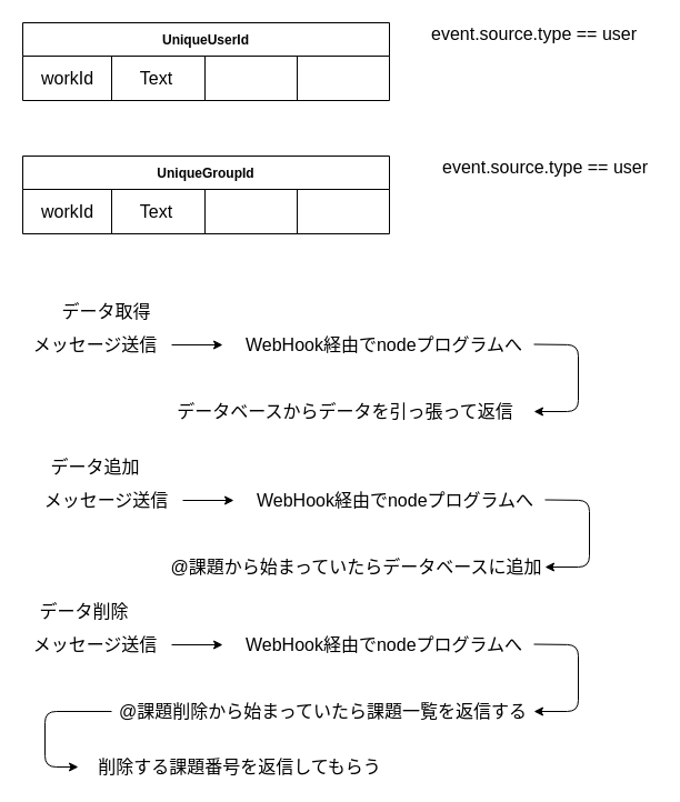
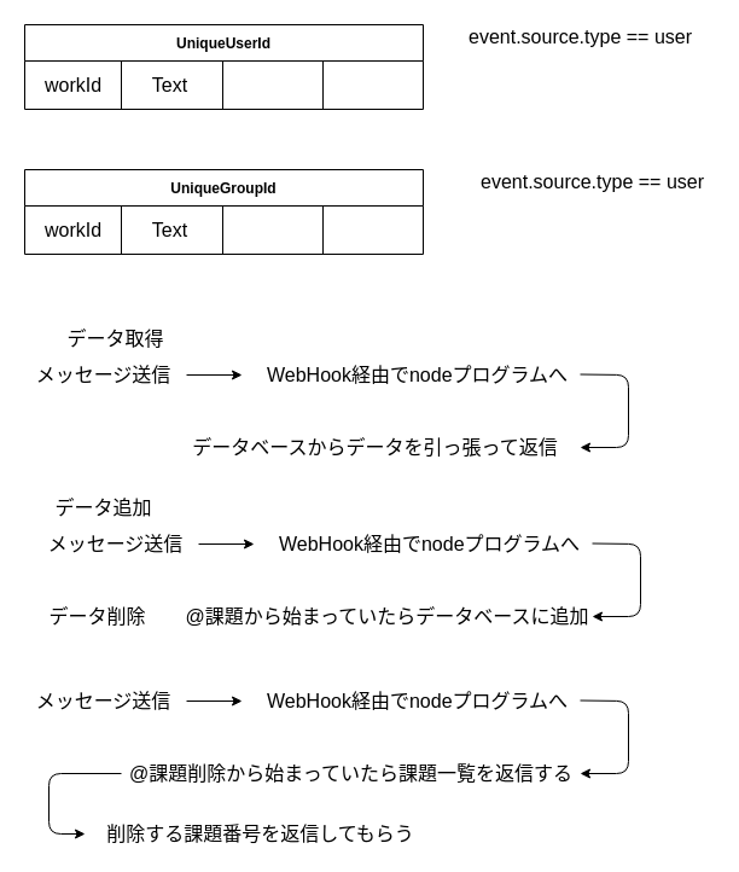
  <mxCell id="0" />
  <mxCell id="1" parent="0" />
  <mxCell id="2" value="" style="group" vertex="1" connectable="0" parent="1"><mxGeometry x="20" y="20" width="330" height="70" as="geometry" /></mxCell>
  <mxCell id="3" value="UniqueUserId" style="shape=table;startSize=30;container=1;collapsible=0;childLayout=tableLayout;fontStyle=1;align=center;pointerEvents=1;" vertex="1" parent="2"><mxGeometry width="330" height="70" as="geometry" /></mxCell>
  <mxCell id="4" style="shape=partialRectangle;html=1;whiteSpace=wrap;collapsible=0;dropTarget=0;pointerEvents=0;fillColor=none;top=0;left=0;bottom=0;right=0;points=[[0,0.5],[1,0.5]];portConstraint=eastwest;" vertex="1" parent="3"><mxGeometry y="30" width="330" height="40" as="geometry" /></mxCell>
  <mxCell id="5" style="shape=partialRectangle;html=1;whiteSpace=wrap;connectable=0;fillColor=none;top=0;left=0;bottom=0;right=0;overflow=hidden;pointerEvents=1;" vertex="1" parent="4"><mxGeometry width="80" height="40" as="geometry"><mxRectangle width="80" height="40" as="alternateBounds" /></mxGeometry></mxCell>
  <mxCell id="6" style="shape=partialRectangle;html=1;whiteSpace=wrap;connectable=0;fillColor=none;top=0;left=0;bottom=0;right=0;overflow=hidden;pointerEvents=1;" vertex="1" parent="4"><mxGeometry x="80" width="84" height="40" as="geometry"><mxRectangle width="84" height="40" as="alternateBounds" /></mxGeometry></mxCell>
  <mxCell id="7" style="shape=partialRectangle;html=1;whiteSpace=wrap;connectable=0;fillColor=none;top=0;left=0;bottom=0;right=0;overflow=hidden;pointerEvents=1;" vertex="1" parent="4"><mxGeometry x="164" width="83" height="40" as="geometry"><mxRectangle width="83" height="40" as="alternateBounds" /></mxGeometry></mxCell>
  <mxCell id="8" style="shape=partialRectangle;html=1;whiteSpace=wrap;connectable=0;fillColor=none;top=0;left=0;bottom=0;right=0;overflow=hidden;pointerEvents=1;" vertex="1" parent="4"><mxGeometry x="247" width="83" height="40" as="geometry"><mxRectangle width="83" height="40" as="alternateBounds" /></mxGeometry></mxCell>
  <mxCell id="9" value="&lt;span style=&quot;font-size: 16px&quot;&gt;workId&lt;/span&gt;" style="text;html=1;resizable=0;autosize=1;align=center;verticalAlign=middle;points=[];fillColor=none;strokeColor=none;rounded=0;" vertex="1" parent="2"><mxGeometry x="10" y="40" width="60" height="20" as="geometry" /></mxCell>
  <mxCell id="10" value="&lt;span style=&quot;font-size: 16px&quot;&gt;Text&lt;/span&gt;" style="text;html=1;resizable=0;autosize=1;align=center;verticalAlign=middle;points=[];fillColor=none;strokeColor=none;rounded=0;" vertex="1" parent="2"><mxGeometry x="100" y="40" width="40" height="20" as="geometry" /></mxCell>
  <mxCell id="11" value="" style="group" vertex="1" connectable="0" parent="1"><mxGeometry x="20" y="140" width="330" height="70" as="geometry" /></mxCell>
  <mxCell id="12" value="UniqueGroupId" style="shape=table;startSize=30;container=1;collapsible=0;childLayout=tableLayout;fontStyle=1;align=center;pointerEvents=1;" vertex="1" parent="11"><mxGeometry width="330" height="70" as="geometry" /></mxCell>
  <mxCell id="13" style="shape=partialRectangle;html=1;whiteSpace=wrap;collapsible=0;dropTarget=0;pointerEvents=0;fillColor=none;top=0;left=0;bottom=0;right=0;points=[[0,0.5],[1,0.5]];portConstraint=eastwest;" vertex="1" parent="12"><mxGeometry y="30" width="330" height="40" as="geometry" /></mxCell>
  <mxCell id="14" style="shape=partialRectangle;html=1;whiteSpace=wrap;connectable=0;fillColor=none;top=0;left=0;bottom=0;right=0;overflow=hidden;pointerEvents=1;" vertex="1" parent="13"><mxGeometry width="80" height="40" as="geometry"><mxRectangle width="80" height="40" as="alternateBounds" /></mxGeometry></mxCell>
  <mxCell id="15" style="shape=partialRectangle;html=1;whiteSpace=wrap;connectable=0;fillColor=none;top=0;left=0;bottom=0;right=0;overflow=hidden;pointerEvents=1;" vertex="1" parent="13"><mxGeometry x="80" width="84" height="40" as="geometry"><mxRectangle width="84" height="40" as="alternateBounds" /></mxGeometry></mxCell>
  <mxCell id="16" style="shape=partialRectangle;html=1;whiteSpace=wrap;connectable=0;fillColor=none;top=0;left=0;bottom=0;right=0;overflow=hidden;pointerEvents=1;" vertex="1" parent="13"><mxGeometry x="164" width="83" height="40" as="geometry"><mxRectangle width="83" height="40" as="alternateBounds" /></mxGeometry></mxCell>
  <mxCell id="17" style="shape=partialRectangle;html=1;whiteSpace=wrap;connectable=0;fillColor=none;top=0;left=0;bottom=0;right=0;overflow=hidden;pointerEvents=1;" vertex="1" parent="13"><mxGeometry x="247" width="83" height="40" as="geometry"><mxRectangle width="83" height="40" as="alternateBounds" /></mxGeometry></mxCell>
  <mxCell id="18" value="&lt;span style=&quot;font-size: 16px&quot;&gt;workId&lt;/span&gt;" style="text;html=1;resizable=0;autosize=1;align=center;verticalAlign=middle;points=[];fillColor=none;strokeColor=none;rounded=0;" vertex="1" parent="11"><mxGeometry x="10" y="40" width="60" height="20" as="geometry" /></mxCell>
  <mxCell id="19" value="&lt;span style=&quot;font-size: 16px&quot;&gt;Text&lt;/span&gt;" style="text;html=1;resizable=0;autosize=1;align=center;verticalAlign=middle;points=[];fillColor=none;strokeColor=none;rounded=0;" vertex="1" parent="11"><mxGeometry x="100" y="40" width="40" height="20" as="geometry" /></mxCell>
  <mxCell id="20" value="メッセージ送信" style="text;html=1;resizable=0;autosize=1;align=center;verticalAlign=middle;points=[];fillColor=none;strokeColor=none;rounded=0;fontSize=16;" vertex="1" parent="1"><mxGeometry x="20" y="300" width="130" height="20" as="geometry" /></mxCell>
  <mxCell id="21" value="" style="endArrow=classic;html=1;fontSize=16;exitX=1.031;exitY=0.5;exitDx=0;exitDy=0;exitPerimeter=0;" edge="1" parent="1" source="20"><mxGeometry width="50" height="50" relative="1" as="geometry"><mxPoint x="160" y="280" as="sourcePoint" /><mxPoint x="200" y="310" as="targetPoint" /></mxGeometry></mxCell>
  <mxCell id="22" value="WebHook経由でnodeプログラムへ" style="text;html=1;resizable=0;autosize=1;align=center;verticalAlign=middle;points=[];fillColor=none;strokeColor=none;rounded=0;fontSize=16;" vertex="1" parent="1"><mxGeometry x="210" y="300" width="270" height="20" as="geometry" /></mxCell>
  <mxCell id="23" value="" style="endArrow=classic;html=1;fontSize=16;exitX=1.031;exitY=0.5;exitDx=0;exitDy=0;exitPerimeter=0;" edge="1" parent="1"><mxGeometry width="50" height="50" relative="1" as="geometry"><mxPoint x="480" y="309.5" as="sourcePoint" /><mxPoint x="480" y="370" as="targetPoint" /><Array as="points"><mxPoint x="520" y="310" /><mxPoint x="520" y="370" /></Array></mxGeometry></mxCell>
  <mxCell id="24" value="データベースからデータを引っ張って返信" style="text;html=1;resizable=0;autosize=1;align=center;verticalAlign=middle;points=[];fillColor=none;strokeColor=none;rounded=0;fontSize=16;" vertex="1" parent="1"><mxGeometry x="150" y="360" width="320" height="20" as="geometry" /></mxCell>
  <mxCell id="25" value="メッセージ送信&lt;br&gt;" style="text;html=1;resizable=0;autosize=1;align=center;verticalAlign=middle;points=[];fillColor=none;strokeColor=none;rounded=0;fontSize=16;" vertex="1" parent="1"><mxGeometry x="30" y="440" width="130" height="20" as="geometry" /></mxCell>
  <mxCell id="26" value="" style="endArrow=classic;html=1;fontSize=16;exitX=1.031;exitY=0.5;exitDx=0;exitDy=0;exitPerimeter=0;" edge="1" parent="1" source="25"><mxGeometry width="50" height="50" relative="1" as="geometry"><mxPoint x="170" y="420" as="sourcePoint" /><mxPoint x="210" y="450" as="targetPoint" /></mxGeometry></mxCell>
  <mxCell id="27" value="WebHook経由でnodeプログラムへ" style="text;html=1;resizable=0;autosize=1;align=center;verticalAlign=middle;points=[];fillColor=none;strokeColor=none;rounded=0;fontSize=16;" vertex="1" parent="1"><mxGeometry x="220" y="440" width="270" height="20" as="geometry" /></mxCell>
  <mxCell id="28" value="" style="endArrow=classic;html=1;fontSize=16;exitX=1.031;exitY=0.5;exitDx=0;exitDy=0;exitPerimeter=0;" edge="1" parent="1"><mxGeometry width="50" height="50" relative="1" as="geometry"><mxPoint x="490" y="449.5" as="sourcePoint" /><mxPoint x="490" y="510" as="targetPoint" /><Array as="points"><mxPoint x="530" y="450" /><mxPoint x="530" y="510" /></Array></mxGeometry></mxCell>
  <mxCell id="29" value="@課題から始まっていたらデータベースに追加" style="text;html=1;resizable=0;autosize=1;align=center;verticalAlign=middle;points=[];fillColor=none;strokeColor=none;rounded=0;fontSize=16;" vertex="1" parent="1"><mxGeometry x="145" y="500" width="350" height="20" as="geometry" /></mxCell>
  <mxCell id="30" value="データ取得" style="text;html=1;resizable=0;autosize=1;align=center;verticalAlign=middle;points=[];fillColor=none;strokeColor=none;rounded=0;fontSize=16;" vertex="1" parent="1"><mxGeometry x="45" y="270" width="100" height="20" as="geometry" /></mxCell>
  <mxCell id="31" value="データ追加" style="text;html=1;resizable=0;autosize=1;align=center;verticalAlign=middle;points=[];fillColor=none;strokeColor=none;rounded=0;fontSize=16;" vertex="1" parent="1"><mxGeometry x="35" y="410" width="100" height="20" as="geometry" /></mxCell>
  <mxCell id="32" value="メッセージ送信&lt;br&gt;" style="text;html=1;resizable=0;autosize=1;align=center;verticalAlign=middle;points=[];fillColor=none;strokeColor=none;rounded=0;fontSize=16;" vertex="1" parent="1"><mxGeometry x="20" y="570" width="130" height="20" as="geometry" /></mxCell>
  <mxCell id="33" value="" style="endArrow=classic;html=1;fontSize=16;exitX=1.031;exitY=0.5;exitDx=0;exitDy=0;exitPerimeter=0;" edge="1" parent="1" source="32"><mxGeometry width="50" height="50" relative="1" as="geometry"><mxPoint x="160" y="550" as="sourcePoint" /><mxPoint x="200" y="580" as="targetPoint" /></mxGeometry></mxCell>
  <mxCell id="34" value="WebHook経由でnodeプログラムへ" style="text;html=1;resizable=0;autosize=1;align=center;verticalAlign=middle;points=[];fillColor=none;strokeColor=none;rounded=0;fontSize=16;" vertex="1" parent="1"><mxGeometry x="210" y="570" width="270" height="20" as="geometry" /></mxCell>
  <mxCell id="35" value="" style="endArrow=classic;html=1;fontSize=16;exitX=1.031;exitY=0.5;exitDx=0;exitDy=0;exitPerimeter=0;" edge="1" parent="1"><mxGeometry width="50" height="50" relative="1" as="geometry"><mxPoint x="480" y="579.5" as="sourcePoint" /><mxPoint x="480" y="640" as="targetPoint" /><Array as="points"><mxPoint x="520" y="580" /><mxPoint x="520" y="640" /></Array></mxGeometry></mxCell>
  <mxCell id="36" value="@課題削除から始まっていたら課題一覧を返信する" style="text;html=1;resizable=0;autosize=1;align=center;verticalAlign=middle;points=[];fillColor=none;strokeColor=none;rounded=0;fontSize=16;" vertex="1" parent="1"><mxGeometry x="100" y="630" width="380" height="20" as="geometry" /></mxCell>
- <mxCell id="37" value="データ削除" style="text;html=1;resizable=0;autosize=1;align=center;verticalAlign=middle;points=[];fillColor=none;strokeColor=none;rounded=0;fontSize=16;" vertex="1" parent="1"><mxGeometry x="25" y="540" width="100" height="20" as="geometry" /></mxCell>
+ <mxCell id="37" value="データ削除" style="text;html=1;resizable=0;autosize=1;align=center;verticalAlign=middle;points=[];fillColor=none;strokeColor=none;rounded=0;fontSize=16;" vertex="1" parent="1"><mxGeometry x="30" y="500" width="100" height="20" as="geometry" /></mxCell>
  <mxCell id="38" value="" style="endArrow=classic;html=1;fontSize=16;exitX=0;exitY=0.5;exitDx=0;exitDy=0;exitPerimeter=0;" edge="1" parent="1" source="36"><mxGeometry width="50" height="50" relative="1" as="geometry"><mxPoint x="60" y="660" as="sourcePoint" /><mxPoint x="70" y="690" as="targetPoint" /><Array as="points"><mxPoint x="40" y="640" /><mxPoint x="40" y="690" /></Array></mxGeometry></mxCell>
  <mxCell id="39" value="削除する課題番号を返信してもらう" style="text;html=1;resizable=0;autosize=1;align=center;verticalAlign=middle;points=[];fillColor=none;strokeColor=none;rounded=0;fontSize=16;" vertex="1" parent="1"><mxGeometry x="80" y="680" width="270" height="20" as="geometry" /></mxCell>
  <mxCell id="40" value="event.source.type == user" style="text;html=1;resizable=0;autosize=1;align=center;verticalAlign=middle;points=[];fillColor=none;strokeColor=none;rounded=0;fontSize=16;" vertex="1" parent="1"><mxGeometry x="380" y="20" width="200" height="20" as="geometry" /></mxCell>
  <mxCell id="41" value="event.source.type == user" style="text;html=1;resizable=0;autosize=1;align=center;verticalAlign=middle;points=[];fillColor=none;strokeColor=none;rounded=0;fontSize=16;" vertex="1" parent="1"><mxGeometry x="390" y="140" width="200" height="20" as="geometry" /></mxCell>
